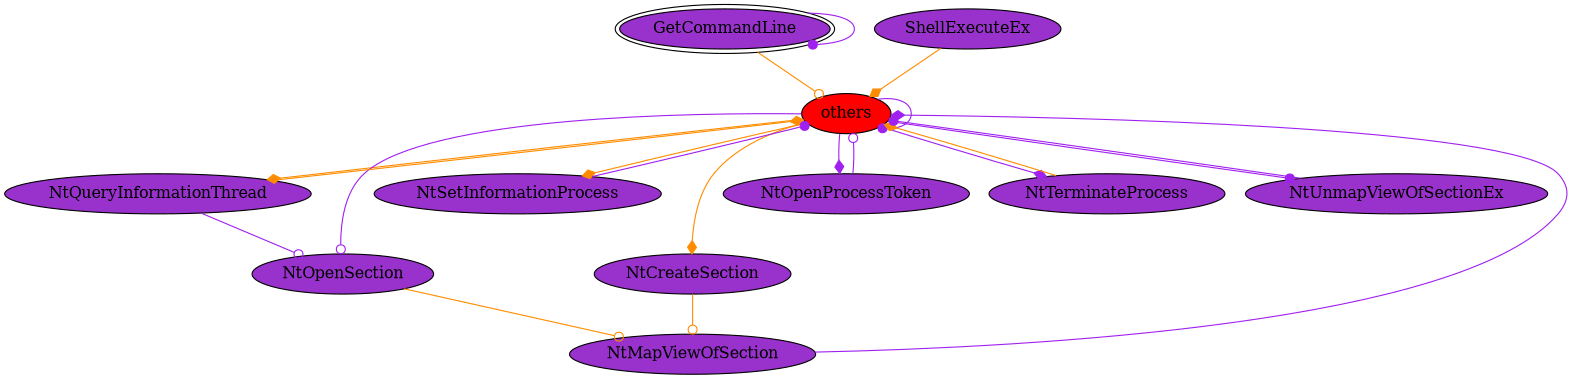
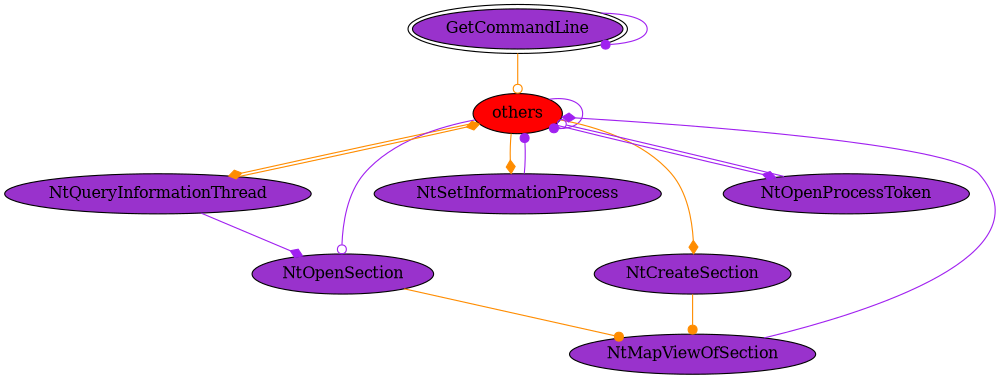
  digraph {
    node [fillcolor=darkorchid style=filled]
    edge [arrowhead=diamond color=purple]
    n1 [label=GetCommandLine peripheries=2]
    n2 [fillcolor=red label=others]
    n3 [label=NtQueryInformationThread]
    n4 [label=NtOpenSection]
    n5 [label=NtSetInformationProcess]
    n6 [label=NtCreateSection]
    n7 [label=NtOpenProcessToken]
-   n8 [label=NtTerminateProcess]
-   n9 [label=NtUnmapViewOfSectionEx]
    n10 [label=NtMapViewOfSection]
-   n11 [label=ShellExecuteEx]
    n1 -> n1 [arrowhead=dot]
    n1 -> n2 [arrowhead=odot color=darkorange]
    n2 -> n2 [arrowhead=dot]
    n2 -> n3 [color=darkorange]
    n2 -> n4 [arrowhead=odot]
    n2 -> n5 [color=darkorange]
    n2 -> n6 [color=darkorange]
    n2 -> n7
-   n2 -> n8
-   n2 -> n9 [arrowhead=dot]
    n3 -> n2 [color=darkorange]
-   n3 -> n4 [arrowhead=odot]
-   n4 -> n10 [arrowhead=odot color=darkorange]
+   n3 -> n4
+   n4 -> n10 [arrowhead=dot color=darkorange]
    n5 -> n2 [arrowhead=dot]
-   n6 -> n10 [arrowhead=odot color=darkorange]
+   n6 -> n10 [arrowhead=dot color=darkorange]
    n7 -> n2 [arrowhead=odot]
-   n8 -> n2 [color=darkorange]
-   n9 -> n2 [arrowhead=dot]
    n10 -> n2
-   n11 -> n2 [color=darkorange]
  }
